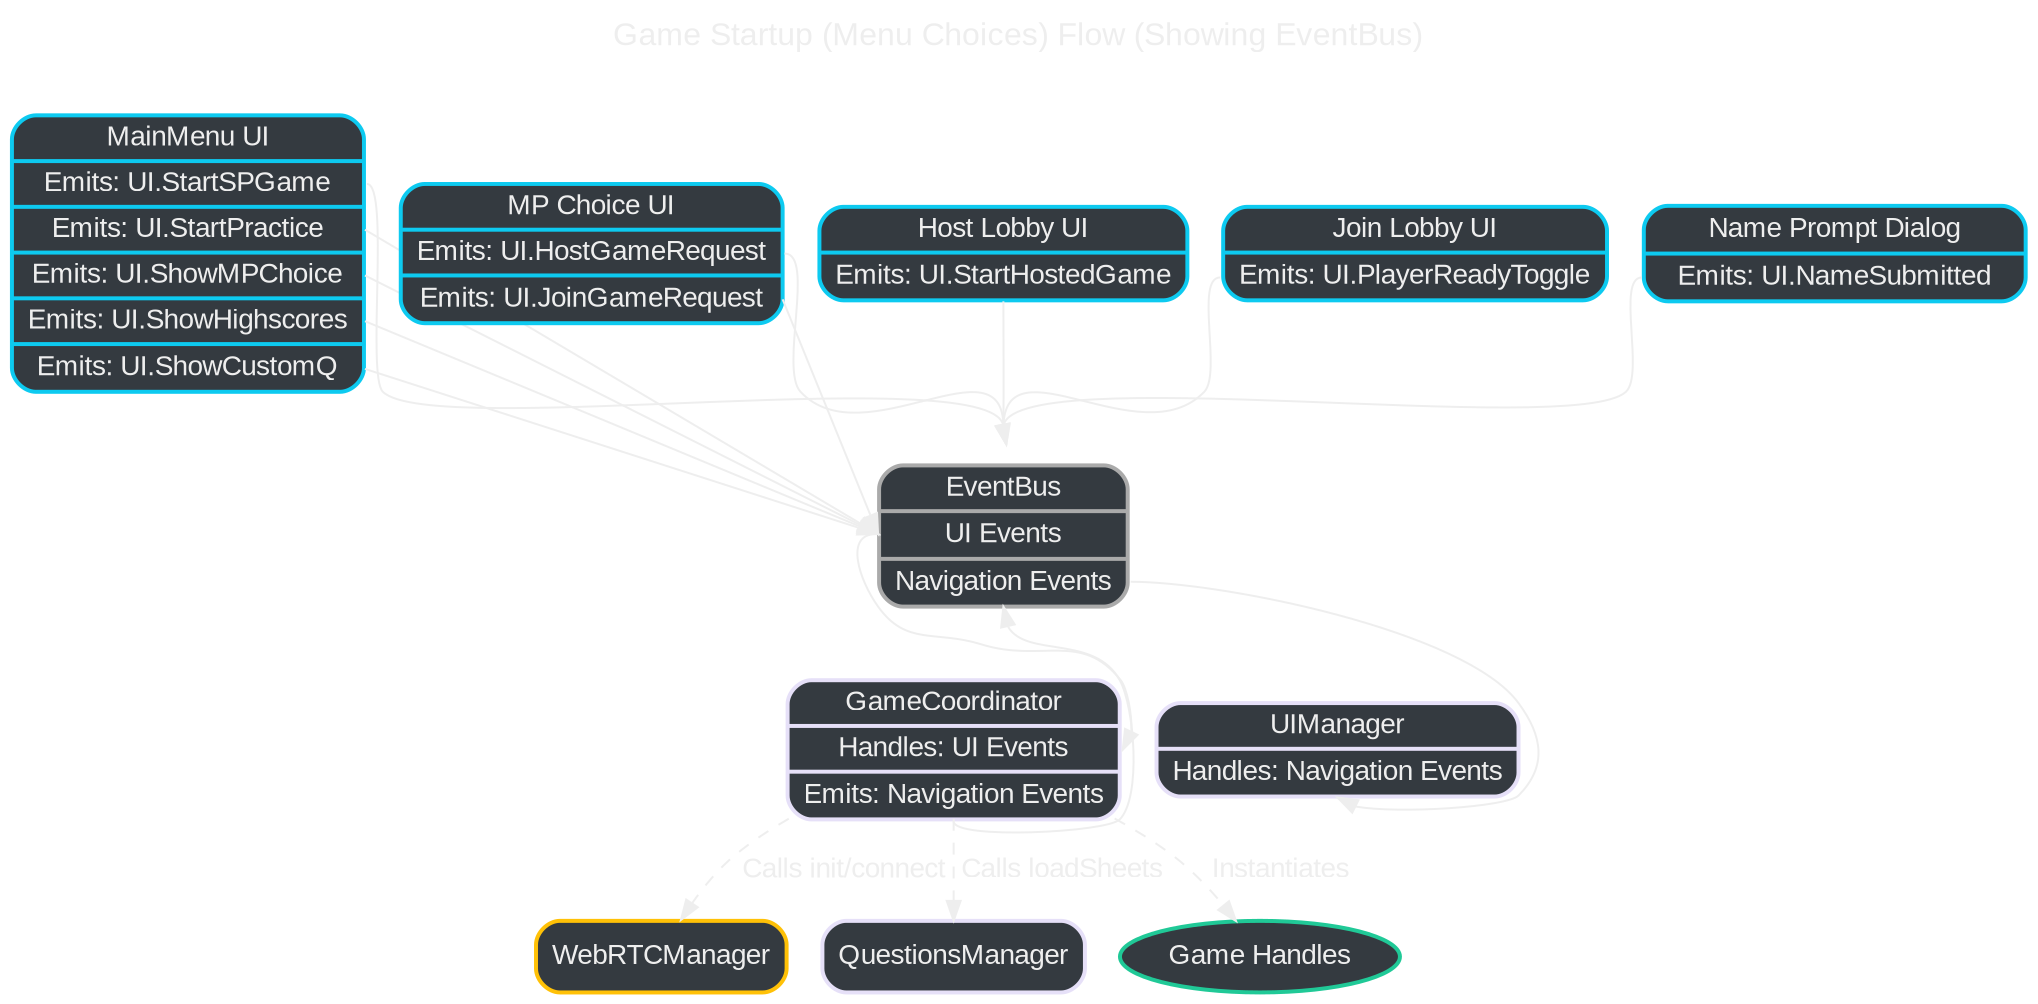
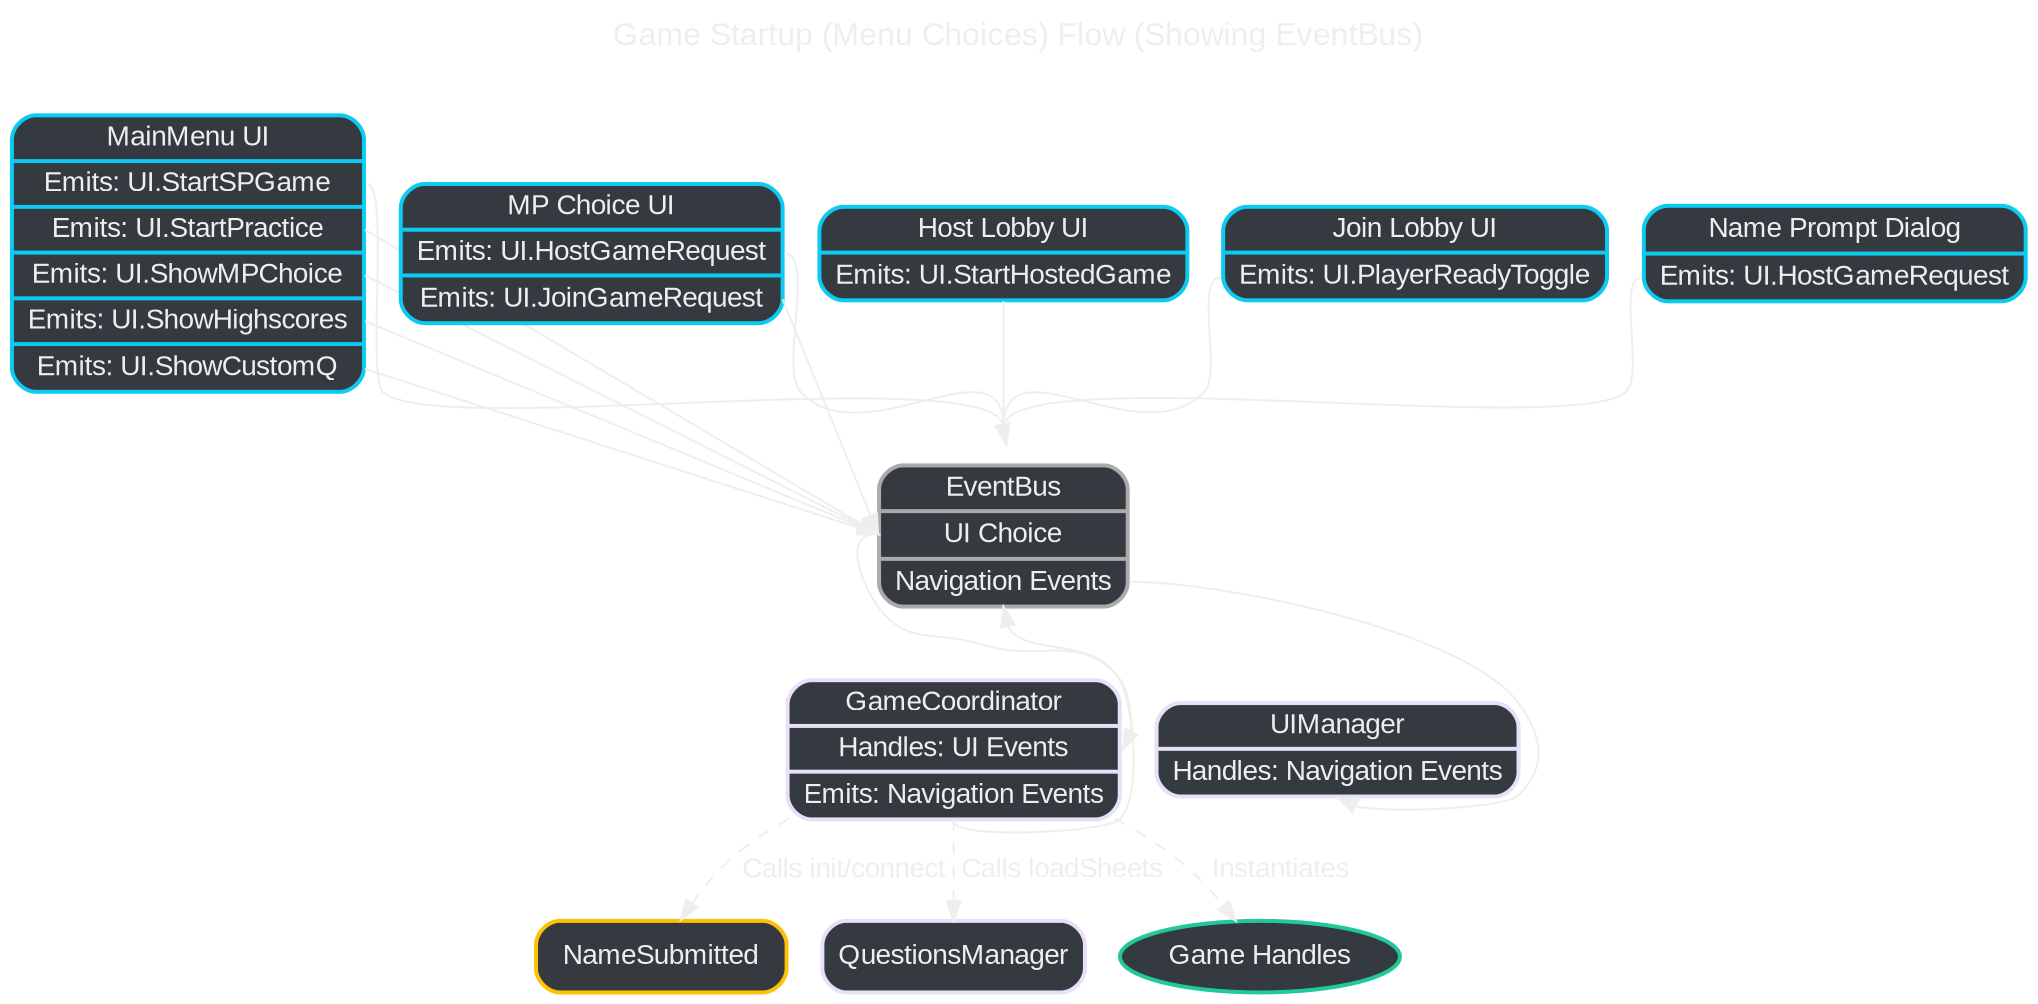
  digraph {
    concentrate=true
    fontcolor="#eeeeee"
    fontname=Arial
    fontsize=16
    label="Game Startup (Menu Choices) Flow (Showing EventBus)"
    labelloc=t
    rankdir=TD
    node [color="#0dcaf0" fillcolor="#343a40" fontcolor="#eeeeee" fontname=Arial penwidth=2 shape=record style="rounded,filled"]
    edge [color="#eeeeee" fontcolor="#eeeeee" fontname=Arial headport=evUI]
    n1 [label="{ MainMenu UI | {<emits_sp> Emits: UI.StartSPGame} | {<emits_pr> Emits: UI.StartPractice} | {<emits_mp> Emits: UI.ShowMPChoice} | {<emits_hs> Emits: UI.ShowHighscores} | {<emits_cq> Emits: UI.ShowCustomQ} }"]
-   n2 [color="#aaaaaa" label="{ EventBus | {<evUI> UI Events} | {<evNav> Navigation Events} }"]
+   n2 [color="#aaaaaa" label="{ EventBus | {<evUI> UI Choice} | {<evNav> Navigation Events} }"]
    n3 [color="#e6e0f8" label="{ GameCoordinator | {<handles_ui> Handles: UI Events} | {<emits_nav> Emits: Navigation Events} }"]
    n4 [color="#e6e0f8" label="{ UIManager | {<handles_nav> Handles: Navigation Events} }"]
    n5 [label="{ MP Choice UI | {<emits_host> Emits: UI.HostGameRequest} | {<emits_join> Emits: UI.JoinGameRequest} }"]
    n6 [label="{ Host Lobby UI | {<emits_start> Emits: UI.StartHostedGame} }"]
    n7 [label="{ Join Lobby UI | {<emits_ready> Emits: UI.PlayerReadyToggle} }"]
-   n8 [label="{ Name Prompt Dialog | {<emits_name> Emits: UI.NameSubmitted} }"]
-   n9 [color="#ffc107" label=WebRTCManager shape=box]
+   n8 [label="{ Name Prompt Dialog | {<emits_name> Emits: UI.HostGameRequest} }"]
+   n9 [color="#ffc107" label=NameSubmitted shape=box]
    n10 [color="#e6e0f8" label=QuestionsManager shape=box]
    n11 [color="#20c997" label="Game Handles" shape=ellipse]
    n1 -> n2 [tailport=emits_sp]
    n1 -> n2 [tailport=emits_pr]
    n1 -> n2 [tailport=emits_mp]
    n1 -> n2 [tailport=emits_hs]
    n1 -> n2 [tailport=emits_cq]
    n2 -> n3 [headport=handles_ui tailport=evUI]
    n2 -> n4 [headport=handles_nav tailport=evNav]
    n3 -> n2 [headport=evNav tailport=emits_nav]
    n3 -> n9 [label=" Calls init/connect" style=dashed]
    n3 -> n10 [label=" Calls loadSheets" style=dashed]
    n3 -> n11 [label=" Instantiates" style=dashed]
    n5 -> n2 [tailport=emits_host]
    n5 -> n2 [tailport=emits_join]
    n6 -> n2 [tailport=emits_start]
    n7 -> n2 [tailport=emits_ready]
    n8 -> n2 [tailport=emits_name]
  }
